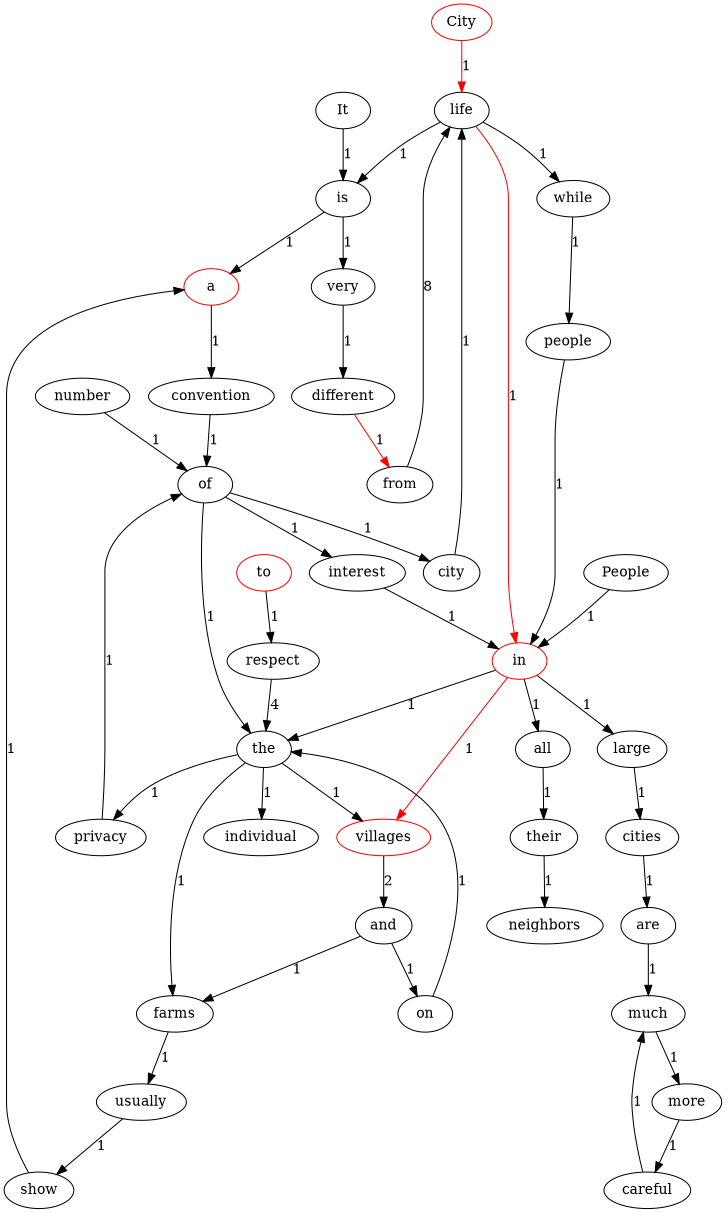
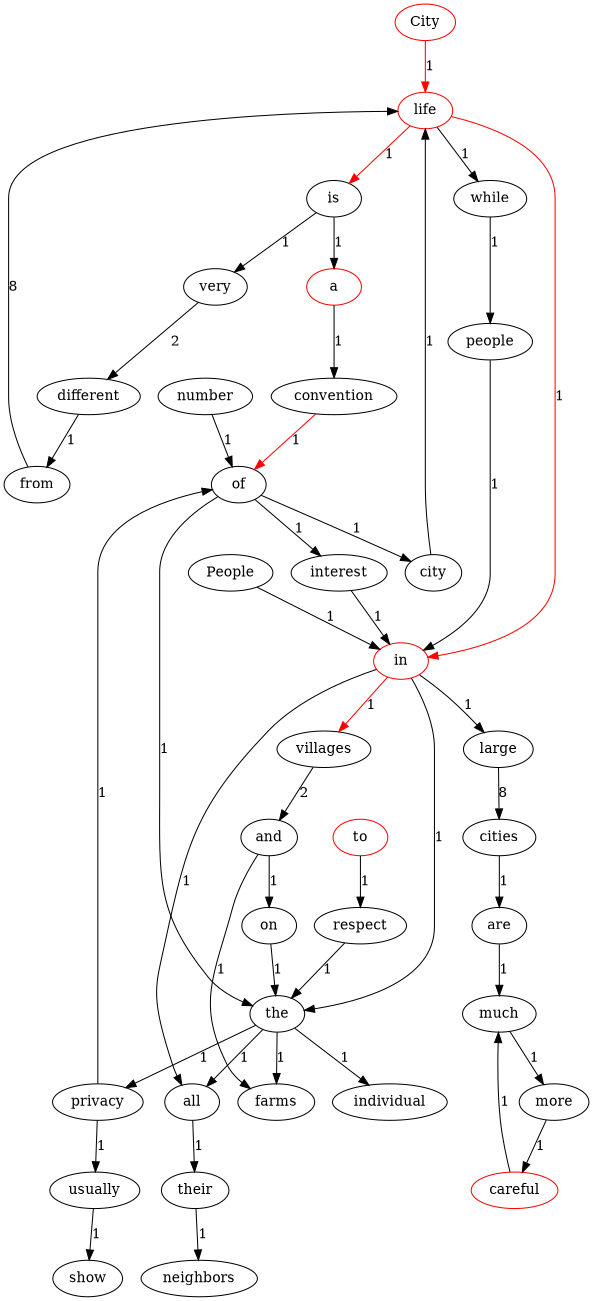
  digraph {
    node [color=black]
    edge [color=black]
    City [color=red]
-   life
+   life [color=red]
    is
    in [color=red]
    while
    very
    a [color=red]
    the
-   villages [color=red]
+   villages
    large
    all
    people
    different
    convention
    from
    farms
    privacy
    individual
    and
    cities
    their
    usually
    of
    on
    show
    People
    are
    much
    more
-   careful
+   careful [color=red]
    to [color=red]
    respect
    city
    interest
-   It
    number
    neighbors
    City -> life [color=red label=1]
-   life -> is [label=1]
+   life -> is [color=red label=1]
    life -> in [color=red label=1]
    life -> while [label=1]
    is -> very [label=1]
    is -> a [label=1]
    in -> the [label=1]
    in -> villages [color=red label=1]
    in -> large [label=1]
    in -> all [label=1]
    while -> people [label=1]
-   very -> different [label=1]
+   very -> different [label=2]
    a -> convention [label=1]
-   the -> villages [label=1]
+   the -> all [label=1]
    the -> farms [label=1]
    the -> privacy [label=1]
    the -> individual [label=1]
    villages -> and [label=2]
-   large -> cities [label=1]
+   large -> cities [label=8]
    all -> their [label=1]
    people -> in [label=1]
-   different -> from [color=red label=1]
-   convention -> of [label=1]
+   different -> from [label=1]
+   convention -> of [color=red label=1]
    from -> life [label=8]
-   farms -> usually [label=1]
+   privacy -> usually [label=1]
    privacy -> of [label=1]
    and -> farms [label=1]
    and -> on [label=1]
    cities -> are [label=1]
    their -> neighbors [label=1]
    usually -> show [label=1]
    of -> the [label=1]
    of -> city [label=1]
    of -> interest [label=1]
    on -> the [label=1]
-   show -> a [label=1]
    People -> in [label=1]
    are -> much [label=1]
    much -> more [label=1]
    more -> careful [label=1]
    careful -> much [label=1]
    to -> respect [label=1]
-   respect -> the [label=4]
+   respect -> the [label=1]
    city -> life [label=1]
    interest -> in [label=1]
-   It -> is [label=1]
    number -> of [label=1]
  }
